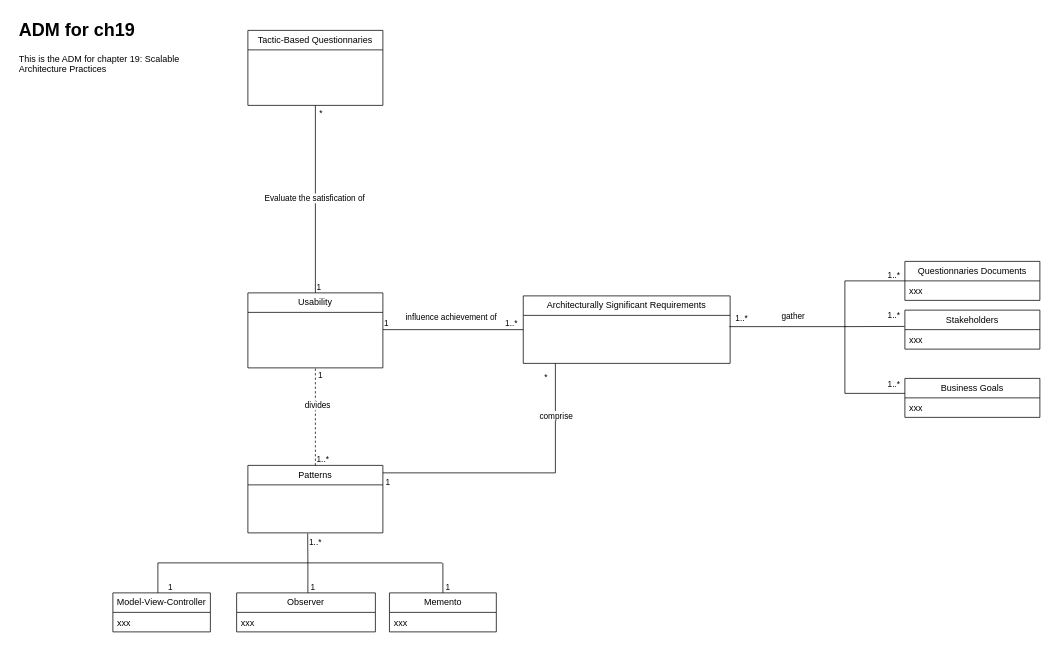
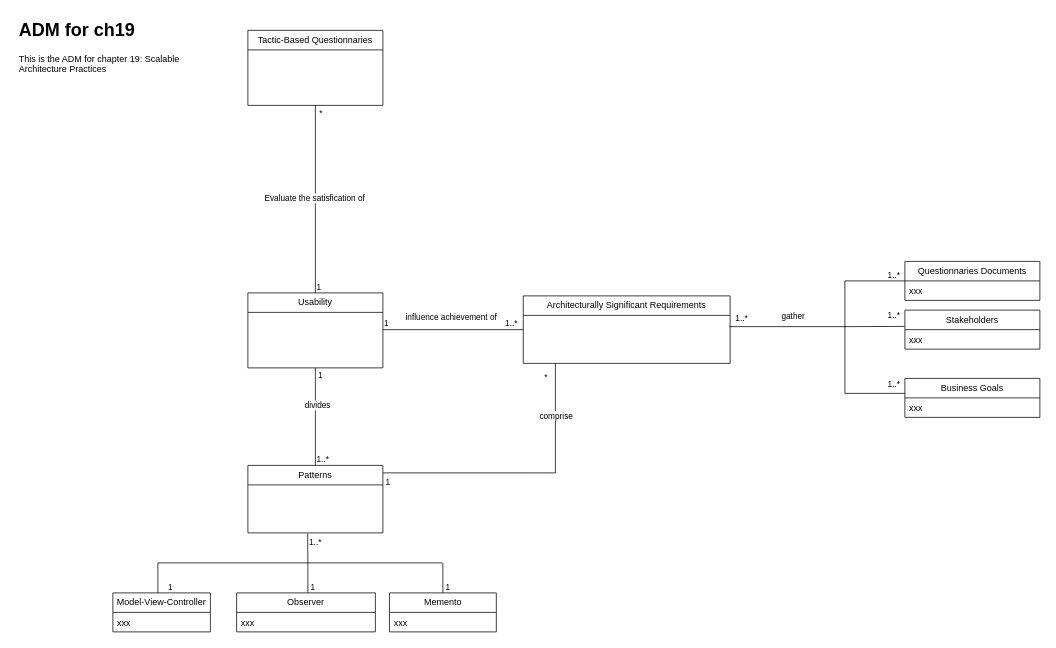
  <mxCell id="0" />
  <mxCell id="1" parent="0" />
  <mxCell id="2" value="&lt;h1&gt;ADM for ch19&lt;/h1&gt;&lt;p&gt;This is the ADM for chapter 19: Scalable Architecture Practices&lt;/p&gt;" style="text;html=1;strokeColor=none;fillColor=none;spacing=5;spacingTop=-20;whiteSpace=wrap;overflow=hidden;rounded=0;" parent="1" vertex="1"><mxGeometry x="20" y="20" width="247" height="120" as="geometry" /></mxCell>
  <mxCell id="3" value="Usability" style="swimlane;fontStyle=0;childLayout=stackLayout;horizontal=1;startSize=26;fillColor=none;horizontalStack=0;resizeParent=1;resizeParentMax=0;resizeLast=0;collapsible=1;marginBottom=0;whiteSpace=wrap;html=1;" parent="1" vertex="1"><mxGeometry x="330" y="390" width="180" height="100" as="geometry" /></mxCell>
  <mxCell id="4" value="Tactic-Based Questionnaries" style="swimlane;fontStyle=0;childLayout=stackLayout;horizontal=1;startSize=26;fillColor=none;horizontalStack=0;resizeParent=1;resizeParentMax=0;resizeLast=0;collapsible=1;marginBottom=0;whiteSpace=wrap;html=1;" parent="1" vertex="1"><mxGeometry x="330" y="40" width="180" height="100" as="geometry" /></mxCell>
  <mxCell id="5" value="Patterns" style="swimlane;fontStyle=0;childLayout=stackLayout;horizontal=1;startSize=26;fillColor=none;horizontalStack=0;resizeParent=1;resizeParentMax=0;resizeLast=0;collapsible=1;marginBottom=0;whiteSpace=wrap;html=1;" parent="1" vertex="1"><mxGeometry x="330" y="620" width="180" height="90" as="geometry" /></mxCell>
- <mxCell id="6" value="" style="endArrow=none;html=1;edgeStyle=orthogonalEdgeStyle;rounded=0;exitX=0.5;exitY=0;exitDx=0;exitDy=0;dashed=1;" parent="1" source="5" target="3" edge="1"><mxGeometry relative="1" as="geometry"><mxPoint x="440.08" y="640" as="sourcePoint" /><mxPoint x="600.08" y="640" as="targetPoint" /></mxGeometry></mxCell>
+ <mxCell id="6" value="" style="endArrow=none;html=1;edgeStyle=orthogonalEdgeStyle;rounded=0;exitX=0.5;exitY=0;exitDx=0;exitDy=0;" parent="1" source="5" target="3" edge="1"><mxGeometry relative="1" as="geometry"><mxPoint x="440.08" y="640" as="sourcePoint" /><mxPoint x="600.08" y="640" as="targetPoint" /></mxGeometry></mxCell>
  <mxCell id="7" value="1..*" style="edgeLabel;resizable=0;html=1;align=left;verticalAlign=bottom;" parent="6" connectable="0" vertex="1"><mxGeometry x="-1" relative="1" as="geometry" /></mxCell>
  <mxCell id="8" value="1" style="edgeLabel;resizable=0;html=1;align=right;verticalAlign=bottom;" parent="6" connectable="0" vertex="1"><mxGeometry x="1" relative="1" as="geometry"><mxPoint x="10" y="18" as="offset" /></mxGeometry></mxCell>
  <mxCell id="9" value="divides" style="edgeLabel;html=1;align=center;verticalAlign=middle;resizable=0;points=[];" parent="6" vertex="1" connectable="0"><mxGeometry x="0.246" y="-2" relative="1" as="geometry"><mxPoint as="offset" /></mxGeometry></mxCell>
  <mxCell id="10" value="" style="endArrow=none;html=1;edgeStyle=orthogonalEdgeStyle;rounded=0;exitX=0.5;exitY=0;exitDx=0;exitDy=0;" parent="1" source="3" target="4" edge="1"><mxGeometry relative="1" as="geometry"><mxPoint x="410.08" y="300" as="sourcePoint" /><mxPoint x="570.08" y="300" as="targetPoint" /></mxGeometry></mxCell>
  <mxCell id="11" value="1" style="edgeLabel;resizable=0;html=1;align=left;verticalAlign=bottom;" parent="10" connectable="0" vertex="1"><mxGeometry x="-1" relative="1" as="geometry" /></mxCell>
  <mxCell id="12" value="*" style="edgeLabel;resizable=0;html=1;align=right;verticalAlign=bottom;" parent="10" connectable="0" vertex="1"><mxGeometry x="1" relative="1" as="geometry"><mxPoint x="10" y="18" as="offset" /></mxGeometry></mxCell>
  <mxCell id="13" value="Evaluate the satisfication of" style="edgeLabel;html=1;align=center;verticalAlign=middle;resizable=0;points=[];" parent="10" vertex="1" connectable="0"><mxGeometry x="0.012" y="2" relative="1" as="geometry"><mxPoint as="offset" /></mxGeometry></mxCell>
  <mxCell id="14" value="Architecturally Significant Requirements" style="swimlane;fontStyle=0;childLayout=stackLayout;horizontal=1;startSize=26;fillColor=none;horizontalStack=0;resizeParent=1;resizeParentMax=0;resizeLast=0;collapsible=1;marginBottom=0;whiteSpace=wrap;html=1;" parent="1" vertex="1"><mxGeometry x="697.17" y="394" width="275.83" height="90" as="geometry" /></mxCell>
  <mxCell id="15" value="" style="endArrow=none;html=1;rounded=0;entryX=0;entryY=0.5;entryDx=0;entryDy=0;" parent="1" target="14" edge="1"><mxGeometry width="50" height="50" relative="1" as="geometry"><mxPoint x="510.17" y="439" as="sourcePoint" /><mxPoint x="639.17" y="439.156" as="targetPoint" /></mxGeometry></mxCell>
  <mxCell id="16" value="1" style="edgeLabel;resizable=0;html=1;align=left;verticalAlign=bottom;" parent="1" connectable="0" vertex="1"><mxGeometry x="510" y="439" as="geometry" /></mxCell>
  <mxCell id="17" value="1..*" style="edgeLabel;resizable=0;html=1;align=right;verticalAlign=bottom;" parent="1" connectable="0" vertex="1"><mxGeometry x="690.17" y="439" as="geometry" /></mxCell>
  <mxCell id="18" value="" style="endArrow=none;html=1;rounded=0;" parent="1" edge="1"><mxGeometry width="50" height="50" relative="1" as="geometry"><mxPoint x="972" y="435" as="sourcePoint" /><mxPoint x="1127" y="435" as="targetPoint" /></mxGeometry></mxCell>
  <mxCell id="19" value="" style="endArrow=none;html=1;rounded=0;" parent="1" edge="1"><mxGeometry width="50" height="50" relative="1" as="geometry"><mxPoint x="1126" y="524" as="sourcePoint" /><mxPoint x="1126" y="374" as="targetPoint" /></mxGeometry></mxCell>
  <mxCell id="20" value="" style="endArrow=none;html=1;rounded=0;" parent="1" edge="1"><mxGeometry width="50" height="50" relative="1" as="geometry"><mxPoint x="1126" y="374" as="sourcePoint" /><mxPoint x="1206" y="374" as="targetPoint" /></mxGeometry></mxCell>
  <mxCell id="21" value="Questionnaries Documents" style="swimlane;fontStyle=0;childLayout=stackLayout;horizontal=1;startSize=26;fillColor=none;horizontalStack=0;resizeParent=1;resizeParentMax=0;resizeLast=0;collapsible=1;marginBottom=0;whiteSpace=wrap;html=1;" parent="1" vertex="1"><mxGeometry x="1206" y="348" width="180" height="52" as="geometry" /></mxCell>
  <mxCell id="22" value="xxx" style="text;strokeColor=none;fillColor=none;align=left;verticalAlign=top;spacingLeft=4;spacingRight=4;overflow=hidden;rotatable=0;points=[[0,0.5],[1,0.5]];portConstraint=eastwest;whiteSpace=wrap;html=1;" parent="21" vertex="1"><mxGeometry y="26" width="180" height="26" as="geometry" /></mxCell>
  <mxCell id="23" value="" style="endArrow=none;html=1;rounded=0;" parent="1" edge="1"><mxGeometry width="50" height="50" relative="1" as="geometry"><mxPoint x="1126" y="524" as="sourcePoint" /><mxPoint x="1206" y="524" as="targetPoint" /></mxGeometry></mxCell>
  <mxCell id="24" value="Business Goals" style="swimlane;fontStyle=0;childLayout=stackLayout;horizontal=1;startSize=26;fillColor=none;horizontalStack=0;resizeParent=1;resizeParentMax=0;resizeLast=0;collapsible=1;marginBottom=0;whiteSpace=wrap;html=1;" parent="1" vertex="1"><mxGeometry x="1206" y="504" width="180" height="52" as="geometry" /></mxCell>
  <mxCell id="25" value="xxx" style="text;strokeColor=none;fillColor=none;align=left;verticalAlign=top;spacingLeft=4;spacingRight=4;overflow=hidden;rotatable=0;points=[[0,0.5],[1,0.5]];portConstraint=eastwest;whiteSpace=wrap;html=1;" parent="24" vertex="1"><mxGeometry y="26" width="180" height="26" as="geometry" /></mxCell>
  <mxCell id="26" value="1..*" style="edgeLabel;resizable=0;html=1;align=right;verticalAlign=bottom;" parent="1" connectable="0" vertex="1"><mxGeometry x="997" y="432" as="geometry" /></mxCell>
  <mxCell id="27" value="" style="endArrow=none;html=1;rounded=0;entryX=0.779;entryY=0.997;entryDx=0;entryDy=0;entryPerimeter=0;" parent="1" edge="1"><mxGeometry width="50" height="50" relative="1" as="geometry"><mxPoint x="740" y="630" as="sourcePoint" /><mxPoint x="740" y="484" as="targetPoint" /></mxGeometry></mxCell>
  <mxCell id="28" value="comprise" style="edgeLabel;html=1;align=center;verticalAlign=middle;resizable=0;points=[];" parent="27" vertex="1" connectable="0"><mxGeometry x="-0.099" y="4" relative="1" as="geometry"><mxPoint x="4" y="-11" as="offset" /></mxGeometry></mxCell>
  <mxCell id="29" value="" style="endArrow=none;html=1;rounded=0;exitX=1;exitY=0.111;exitDx=0;exitDy=0;exitPerimeter=0;" parent="1" source="5" edge="1"><mxGeometry width="50" height="50" relative="1" as="geometry"><mxPoint x="575.17" y="640" as="sourcePoint" /><mxPoint x="740" y="630" as="targetPoint" /></mxGeometry></mxCell>
  <mxCell id="30" value="1" style="edgeLabel;resizable=0;html=1;align=right;verticalAlign=bottom;" parent="1" connectable="0" vertex="1"><mxGeometry x="520" y="649.995" as="geometry" /></mxCell>
  <mxCell id="31" value="*" style="edgeLabel;resizable=0;html=1;align=right;verticalAlign=bottom;" parent="1" connectable="0" vertex="1"><mxGeometry x="730" y="510" as="geometry" /></mxCell>
  <mxCell id="32" value="" style="endArrow=none;html=1;rounded=0;entryX=0.443;entryY=1.012;entryDx=0;entryDy=0;entryPerimeter=0;" parent="1" edge="1"><mxGeometry width="50" height="50" relative="1" as="geometry"><mxPoint x="410" y="750" as="sourcePoint" /><mxPoint x="409.74" y="710.768" as="targetPoint" /></mxGeometry></mxCell>
  <mxCell id="33" value="" style="endArrow=none;html=1;rounded=0;" parent="1" edge="1"><mxGeometry width="50" height="50" relative="1" as="geometry"><mxPoint x="210" y="750" as="sourcePoint" /><mxPoint x="589" y="750" as="targetPoint" /></mxGeometry></mxCell>
  <mxCell id="34" value="" style="endArrow=none;html=1;rounded=0;" parent="1" edge="1"><mxGeometry width="50" height="50" relative="1" as="geometry"><mxPoint x="210" y="790" as="sourcePoint" /><mxPoint x="210" y="750" as="targetPoint" /></mxGeometry></mxCell>
  <mxCell id="35" value="" style="endArrow=none;html=1;rounded=0;" parent="1" edge="1"><mxGeometry width="50" height="50" relative="1" as="geometry"><mxPoint x="410" y="790" as="sourcePoint" /><mxPoint x="410" y="750" as="targetPoint" /></mxGeometry></mxCell>
  <mxCell id="36" value="" style="endArrow=none;html=1;rounded=0;" parent="1" edge="1"><mxGeometry width="50" height="50" relative="1" as="geometry"><mxPoint x="590" y="790" as="sourcePoint" /><mxPoint x="590" y="750" as="targetPoint" /></mxGeometry></mxCell>
  <mxCell id="37" value="1..*" style="edgeLabel;resizable=0;html=1;align=left;verticalAlign=bottom;" parent="1" connectable="0" vertex="1"><mxGeometry x="410" y="730" as="geometry" /></mxCell>
  <mxCell id="38" value="Model-View-Controller" style="swimlane;fontStyle=0;childLayout=stackLayout;horizontal=1;startSize=26;fillColor=none;horizontalStack=0;resizeParent=1;resizeParentMax=0;resizeLast=0;collapsible=1;marginBottom=0;whiteSpace=wrap;html=1;" parent="1" vertex="1"><mxGeometry x="150" y="790" width="130" height="52" as="geometry" /></mxCell>
  <mxCell id="39" value="xxx" style="text;strokeColor=none;fillColor=none;align=left;verticalAlign=top;spacingLeft=4;spacingRight=4;overflow=hidden;rotatable=0;points=[[0,0.5],[1,0.5]];portConstraint=eastwest;whiteSpace=wrap;html=1;" parent="38" vertex="1"><mxGeometry y="26" width="130" height="26" as="geometry" /></mxCell>
  <mxCell id="40" value="Observer" style="swimlane;fontStyle=0;childLayout=stackLayout;horizontal=1;startSize=26;fillColor=none;horizontalStack=0;resizeParent=1;resizeParentMax=0;resizeLast=0;collapsible=1;marginBottom=0;whiteSpace=wrap;html=1;" parent="1" vertex="1"><mxGeometry x="315" y="790" width="185" height="52" as="geometry" /></mxCell>
  <mxCell id="41" value="xxx" style="text;strokeColor=none;fillColor=none;align=left;verticalAlign=top;spacingLeft=4;spacingRight=4;overflow=hidden;rotatable=0;points=[[0,0.5],[1,0.5]];portConstraint=eastwest;whiteSpace=wrap;html=1;" parent="40" vertex="1"><mxGeometry y="26" width="185" height="26" as="geometry" /></mxCell>
  <mxCell id="42" value="1" style="edgeLabel;resizable=0;html=1;align=right;verticalAlign=bottom;" parent="1" connectable="0" vertex="1"><mxGeometry x="230" y="789.995" as="geometry" /></mxCell>
  <mxCell id="43" value="1" style="edgeLabel;resizable=0;html=1;align=right;verticalAlign=bottom;" parent="1" connectable="0" vertex="1"><mxGeometry x="420" y="789.995" as="geometry" /></mxCell>
  <mxCell id="44" value="Memento" style="swimlane;fontStyle=0;childLayout=stackLayout;horizontal=1;startSize=26;fillColor=none;horizontalStack=0;resizeParent=1;resizeParentMax=0;resizeLast=0;collapsible=1;marginBottom=0;whiteSpace=wrap;html=1;" parent="1" vertex="1"><mxGeometry x="518.75" y="790" width="142.5" height="52" as="geometry" /></mxCell>
  <mxCell id="45" value="xxx" style="text;strokeColor=none;fillColor=none;align=left;verticalAlign=top;spacingLeft=4;spacingRight=4;overflow=hidden;rotatable=0;points=[[0,0.5],[1,0.5]];portConstraint=eastwest;whiteSpace=wrap;html=1;" parent="44" vertex="1"><mxGeometry y="26" width="142.5" height="26" as="geometry" /></mxCell>
  <mxCell id="46" value="1" style="edgeLabel;resizable=0;html=1;align=right;verticalAlign=bottom;" parent="1" connectable="0" vertex="1"><mxGeometry x="600" y="789.995" as="geometry" /></mxCell>
  <mxCell id="47" value="influence achievement of" style="edgeLabel;html=1;align=center;verticalAlign=middle;resizable=0;points=[];" parent="1" vertex="1" connectable="0"><mxGeometry x="600.172" y="421.998" as="geometry" /></mxCell>
  <mxCell id="48" value="gather" style="edgeLabel;html=1;align=center;verticalAlign=middle;resizable=0;points=[];" vertex="1" connectable="0" parent="1"><mxGeometry x="1087.002" y="362.998" as="geometry"><mxPoint x="-31" y="58" as="offset" /></mxGeometry></mxCell>
  <mxCell id="49" value="Stakeholders" style="swimlane;fontStyle=0;childLayout=stackLayout;horizontal=1;startSize=26;fillColor=none;horizontalStack=0;resizeParent=1;resizeParentMax=0;resizeLast=0;collapsible=1;marginBottom=0;whiteSpace=wrap;html=1;" vertex="1" parent="1"><mxGeometry x="1206" y="413" width="180" height="52" as="geometry" /></mxCell>
  <mxCell id="50" value="xxx" style="text;strokeColor=none;fillColor=none;align=left;verticalAlign=top;spacingLeft=4;spacingRight=4;overflow=hidden;rotatable=0;points=[[0,0.5],[1,0.5]];portConstraint=eastwest;whiteSpace=wrap;html=1;" vertex="1" parent="49"><mxGeometry y="26" width="180" height="26" as="geometry" /></mxCell>
  <mxCell id="51" value="1..*" style="edgeLabel;resizable=0;html=1;align=right;verticalAlign=bottom;" connectable="0" vertex="1" parent="1"><mxGeometry x="1200" y="520" as="geometry" /></mxCell>
  <mxCell id="52" value="" style="endArrow=none;html=1;rounded=0;entryX=-0.003;entryY=0.418;entryDx=0;entryDy=0;entryPerimeter=0;" edge="1" parent="1" target="49"><mxGeometry width="50" height="50" relative="1" as="geometry"><mxPoint x="1126" y="435" as="sourcePoint" /><mxPoint x="1152" y="389" as="targetPoint" /></mxGeometry></mxCell>
  <mxCell id="53" value="1..*" style="edgeLabel;resizable=0;html=1;align=right;verticalAlign=bottom;" connectable="0" vertex="1" parent="1"><mxGeometry x="1200" y="428" as="geometry" /></mxCell>
  <mxCell id="54" value="1..*" style="edgeLabel;resizable=0;html=1;align=right;verticalAlign=bottom;" connectable="0" vertex="1" parent="1"><mxGeometry x="1200" y="374" as="geometry" /></mxCell>
